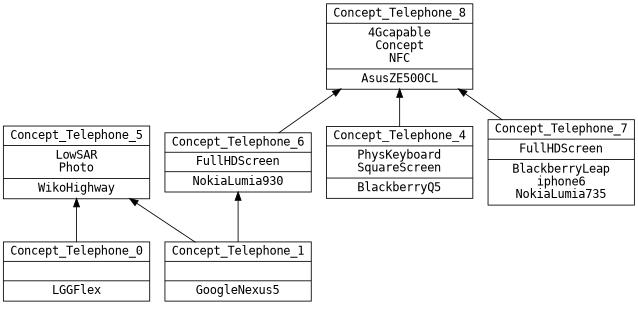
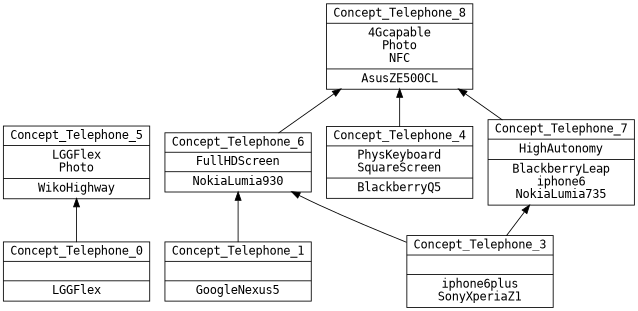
  digraph {
    fontname="DejaVu Sans Mono"
    rankdir=BT
    node [fontname="DejaVu Sans Mono" shape=record]
    edge [fontname="DejaVu Sans Mono"]
    n1 [label="{Concept_Telephone_1||GoogleNexus5\n}"]
-   n2 [label="{Concept_Telephone_5|LowSAR\nPhoto\n|WikoHighway\n}"]
+   n2 [label="{Concept_Telephone_5|LGGFlex\nPhoto\n|WikoHighway\n}"]
    n3 [label="{Concept_Telephone_6|FullHDScreen\n|NokiaLumia930\n}"]
    n4 [label="{Concept_Telephone_4|PhysKeyboard\nSquareScreen\n|BlackberryQ5\n}"]
-   n5 [label="{Concept_Telephone_7|FullHDScreen\n|BlackberryLeap\niphone6\nNokiaLumia735\n}"]
+   n5 [label="{Concept_Telephone_7|HighAutonomy\n|BlackberryLeap\niphone6\nNokiaLumia735\n}"]
    n6 [label="{Concept_Telephone_0||LGGFlex\n}"]
-   n7 [label="{Concept_Telephone_8|4Gcapable\nConcept\nNFC\n|AsusZE500CL\n}"]
+   n7 [label="{Concept_Telephone_8|4Gcapable\nPhoto\nNFC\n|AsusZE500CL\n}"]
+   n8 [label="{Concept_Telephone_3||iphone6plus\nSonyXperiaZ1\n}"]
    subgraph sub_1 {
      label=Telephone
      n1
      n2
      n3
      n4
      n5
      n6
      n7
+     n8
    }
-   n1 -> n2
    n1 -> n3
    n3 -> n7
    n4 -> n7
    n5 -> n7
    n6 -> n2
+   n8 -> n3
+   n8 -> n5
  }
